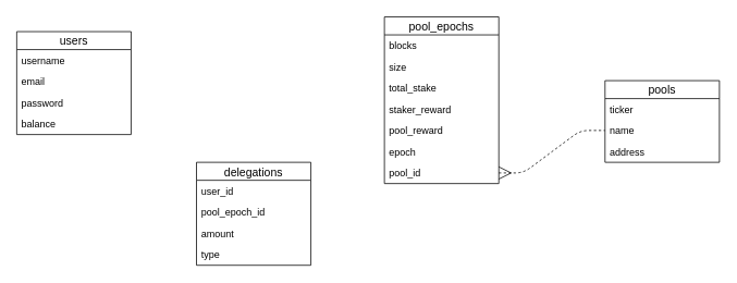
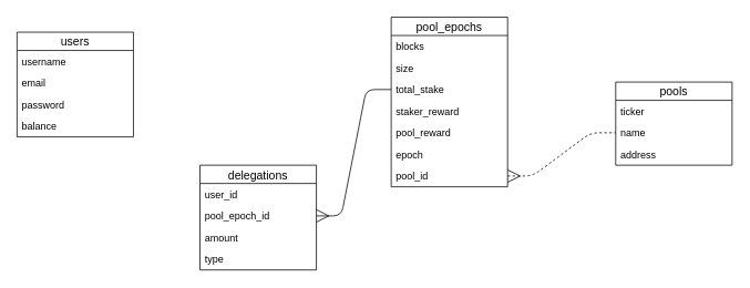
  <mxCell id="0" />
  <mxCell id="1" parent="0" />
+ <mxCell id="2" value="" style="edgeStyle=entityRelationEdgeStyle;fontSize=12;html=1;endArrow=none;startArrow=ERmany;strokeWidth=1;exitX=1;exitY=0.5;exitDx=0;exitDy=0;entryX=0;entryY=0.5;entryDx=0;entryDy=0;endSize=13;startSize=13;endFill=0;" edge="1" parent="1" source="10" target="16"><mxGeometry width="100" height="100" relative="1" as="geometry"><mxPoint x="400" y="279" as="sourcePoint" /><mxPoint x="664.28" y="128" as="targetPoint" /></mxGeometry></mxCell>
  <mxCell id="3" value="users" style="swimlane;fontStyle=0;childLayout=stackLayout;horizontal=1;startSize=22;horizontalStack=0;resizeParent=1;resizeParentMax=0;resizeLast=0;collapsible=1;marginBottom=0;align=center;fontSize=14;" vertex="1" parent="1"><mxGeometry x="20" y="38" width="140" height="126" as="geometry" /></mxCell>
  <mxCell id="4" value="username" style="text;strokeColor=none;fillColor=none;spacingLeft=4;spacingRight=4;overflow=hidden;rotatable=0;points=[[0,0.5],[1,0.5]];portConstraint=eastwest;fontSize=12;" vertex="1" parent="3"><mxGeometry y="22" width="140" height="26" as="geometry" /></mxCell>
  <mxCell id="5" value="email" style="text;strokeColor=none;fillColor=none;spacingLeft=4;spacingRight=4;overflow=hidden;rotatable=0;points=[[0,0.5],[1,0.5]];portConstraint=eastwest;fontSize=12;" vertex="1" parent="3"><mxGeometry y="48" width="140" height="26" as="geometry" /></mxCell>
  <mxCell id="6" value="password" style="text;strokeColor=none;fillColor=none;spacingLeft=4;spacingRight=4;overflow=hidden;rotatable=0;points=[[0,0.5],[1,0.5]];portConstraint=eastwest;fontSize=12;" vertex="1" parent="3"><mxGeometry y="74" width="140" height="26" as="geometry" /></mxCell>
  <mxCell id="7" value="balance" style="text;strokeColor=none;fillColor=none;spacingLeft=4;spacingRight=4;overflow=hidden;rotatable=0;points=[[0,0.5],[1,0.5]];portConstraint=eastwest;fontSize=12;" vertex="1" parent="3"><mxGeometry y="100" width="140" height="26" as="geometry" /></mxCell>
  <mxCell id="8" value="delegations" style="swimlane;fontStyle=0;childLayout=stackLayout;horizontal=1;startSize=22;horizontalStack=0;resizeParent=1;resizeParentMax=0;resizeLast=0;collapsible=1;marginBottom=0;align=center;fontSize=14;" vertex="1" parent="1"><mxGeometry x="240" y="198" width="140" height="126" as="geometry" /></mxCell>
  <mxCell id="9" value="user_id" style="text;strokeColor=none;fillColor=none;spacingLeft=4;spacingRight=4;overflow=hidden;rotatable=0;points=[[0,0.5],[1,0.5]];portConstraint=eastwest;fontSize=12;" vertex="1" parent="8"><mxGeometry y="22" width="140" height="26" as="geometry" /></mxCell>
  <mxCell id="10" value="pool_epoch_id" style="text;strokeColor=none;fillColor=none;spacingLeft=4;spacingRight=4;overflow=hidden;rotatable=0;points=[[0,0.5],[1,0.5]];portConstraint=eastwest;fontSize=12;" vertex="1" parent="8"><mxGeometry y="48" width="140" height="26" as="geometry" /></mxCell>
  <mxCell id="11" value="amount" style="text;strokeColor=none;fillColor=none;spacingLeft=4;spacingRight=4;overflow=hidden;rotatable=0;points=[[0,0.5],[1,0.5]];portConstraint=eastwest;fontSize=12;" vertex="1" parent="8"><mxGeometry y="74" width="140" height="26" as="geometry" /></mxCell>
  <mxCell id="12" value="type" style="text;strokeColor=none;fillColor=none;spacingLeft=4;spacingRight=4;overflow=hidden;rotatable=0;points=[[0,0.5],[1,0.5]];portConstraint=eastwest;fontSize=12;" vertex="1" parent="8"><mxGeometry y="100" width="140" height="26" as="geometry" /></mxCell>
  <mxCell id="13" value="pool_epochs" style="swimlane;fontStyle=0;childLayout=stackLayout;horizontal=1;startSize=22;horizontalStack=0;resizeParent=1;resizeParentMax=0;resizeLast=0;collapsible=1;marginBottom=0;align=center;fontSize=14;" vertex="1" parent="1"><mxGeometry x="470" y="20" width="140" height="204" as="geometry" /></mxCell>
  <mxCell id="14" value="blocks" style="text;strokeColor=none;fillColor=none;spacingLeft=4;spacingRight=4;overflow=hidden;rotatable=0;points=[[0,0.5],[1,0.5]];portConstraint=eastwest;fontSize=12;" vertex="1" parent="13"><mxGeometry y="22" width="140" height="26" as="geometry" /></mxCell>
  <mxCell id="15" value="size" style="text;strokeColor=none;fillColor=none;spacingLeft=4;spacingRight=4;overflow=hidden;rotatable=0;points=[[0,0.5],[1,0.5]];portConstraint=eastwest;fontSize=12;" vertex="1" parent="13"><mxGeometry y="48" width="140" height="26" as="geometry" /></mxCell>
  <mxCell id="16" value="total_stake" style="text;strokeColor=none;fillColor=none;spacingLeft=4;spacingRight=4;overflow=hidden;rotatable=0;points=[[0,0.5],[1,0.5]];portConstraint=eastwest;fontSize=12;" vertex="1" parent="13"><mxGeometry y="74" width="140" height="26" as="geometry" /></mxCell>
  <mxCell id="17" value="staker_reward" style="text;strokeColor=none;fillColor=none;spacingLeft=4;spacingRight=4;overflow=hidden;rotatable=0;points=[[0,0.5],[1,0.5]];portConstraint=eastwest;fontSize=12;" vertex="1" parent="13"><mxGeometry y="100" width="140" height="26" as="geometry" /></mxCell>
  <mxCell id="18" value="pool_reward" style="text;strokeColor=none;fillColor=none;spacingLeft=4;spacingRight=4;overflow=hidden;rotatable=0;points=[[0,0.5],[1,0.5]];portConstraint=eastwest;fontSize=12;" vertex="1" parent="13"><mxGeometry y="126" width="140" height="26" as="geometry" /></mxCell>
  <mxCell id="19" value="epoch" style="text;strokeColor=none;fillColor=none;spacingLeft=4;spacingRight=4;overflow=hidden;rotatable=0;points=[[0,0.5],[1,0.5]];portConstraint=eastwest;fontSize=12;" vertex="1" parent="13"><mxGeometry y="152" width="140" height="26" as="geometry" /></mxCell>
  <mxCell id="20" value="pool_id" style="text;strokeColor=none;fillColor=none;spacingLeft=4;spacingRight=4;overflow=hidden;rotatable=0;points=[[0,0.5],[1,0.5]];portConstraint=eastwest;fontSize=12;" vertex="1" parent="13"><mxGeometry y="178" width="140" height="26" as="geometry" /></mxCell>
  <mxCell id="21" value="" style="edgeStyle=entityRelationEdgeStyle;fontSize=12;html=1;endArrow=none;startArrow=ERmany;strokeWidth=1;exitX=1;exitY=0.5;exitDx=0;exitDy=0;entryX=0;entryY=0.5;entryDx=0;entryDy=0;endSize=13;startSize=13;endFill=0;dashed=1;" edge="1" parent="1" source="20" target="24"><mxGeometry width="100" height="100" relative="1" as="geometry"><mxPoint x="680" y="400" as="sourcePoint" /><mxPoint x="770" y="248" as="targetPoint" /></mxGeometry></mxCell>
  <mxCell id="22" value="pools" style="swimlane;fontStyle=0;childLayout=stackLayout;horizontal=1;startSize=22;horizontalStack=0;resizeParent=1;resizeParentMax=0;resizeLast=0;collapsible=1;marginBottom=0;align=center;fontSize=14;" vertex="1" parent="1"><mxGeometry x="740" y="98" width="140" height="100" as="geometry" /></mxCell>
  <mxCell id="23" value="ticker" style="text;strokeColor=none;fillColor=none;spacingLeft=4;spacingRight=4;overflow=hidden;rotatable=0;points=[[0,0.5],[1,0.5]];portConstraint=eastwest;fontSize=12;" vertex="1" parent="22"><mxGeometry y="22" width="140" height="26" as="geometry" /></mxCell>
  <mxCell id="24" value="name" style="text;strokeColor=none;fillColor=none;spacingLeft=4;spacingRight=4;overflow=hidden;rotatable=0;points=[[0,0.5],[1,0.5]];portConstraint=eastwest;fontSize=12;" vertex="1" parent="22"><mxGeometry y="48" width="140" height="26" as="geometry" /></mxCell>
  <mxCell id="25" value="address" style="text;strokeColor=none;fillColor=none;spacingLeft=4;spacingRight=4;overflow=hidden;rotatable=0;points=[[0,0.5],[1,0.5]];portConstraint=eastwest;fontSize=12;" vertex="1" parent="22"><mxGeometry y="74" width="140" height="26" as="geometry" /></mxCell>
